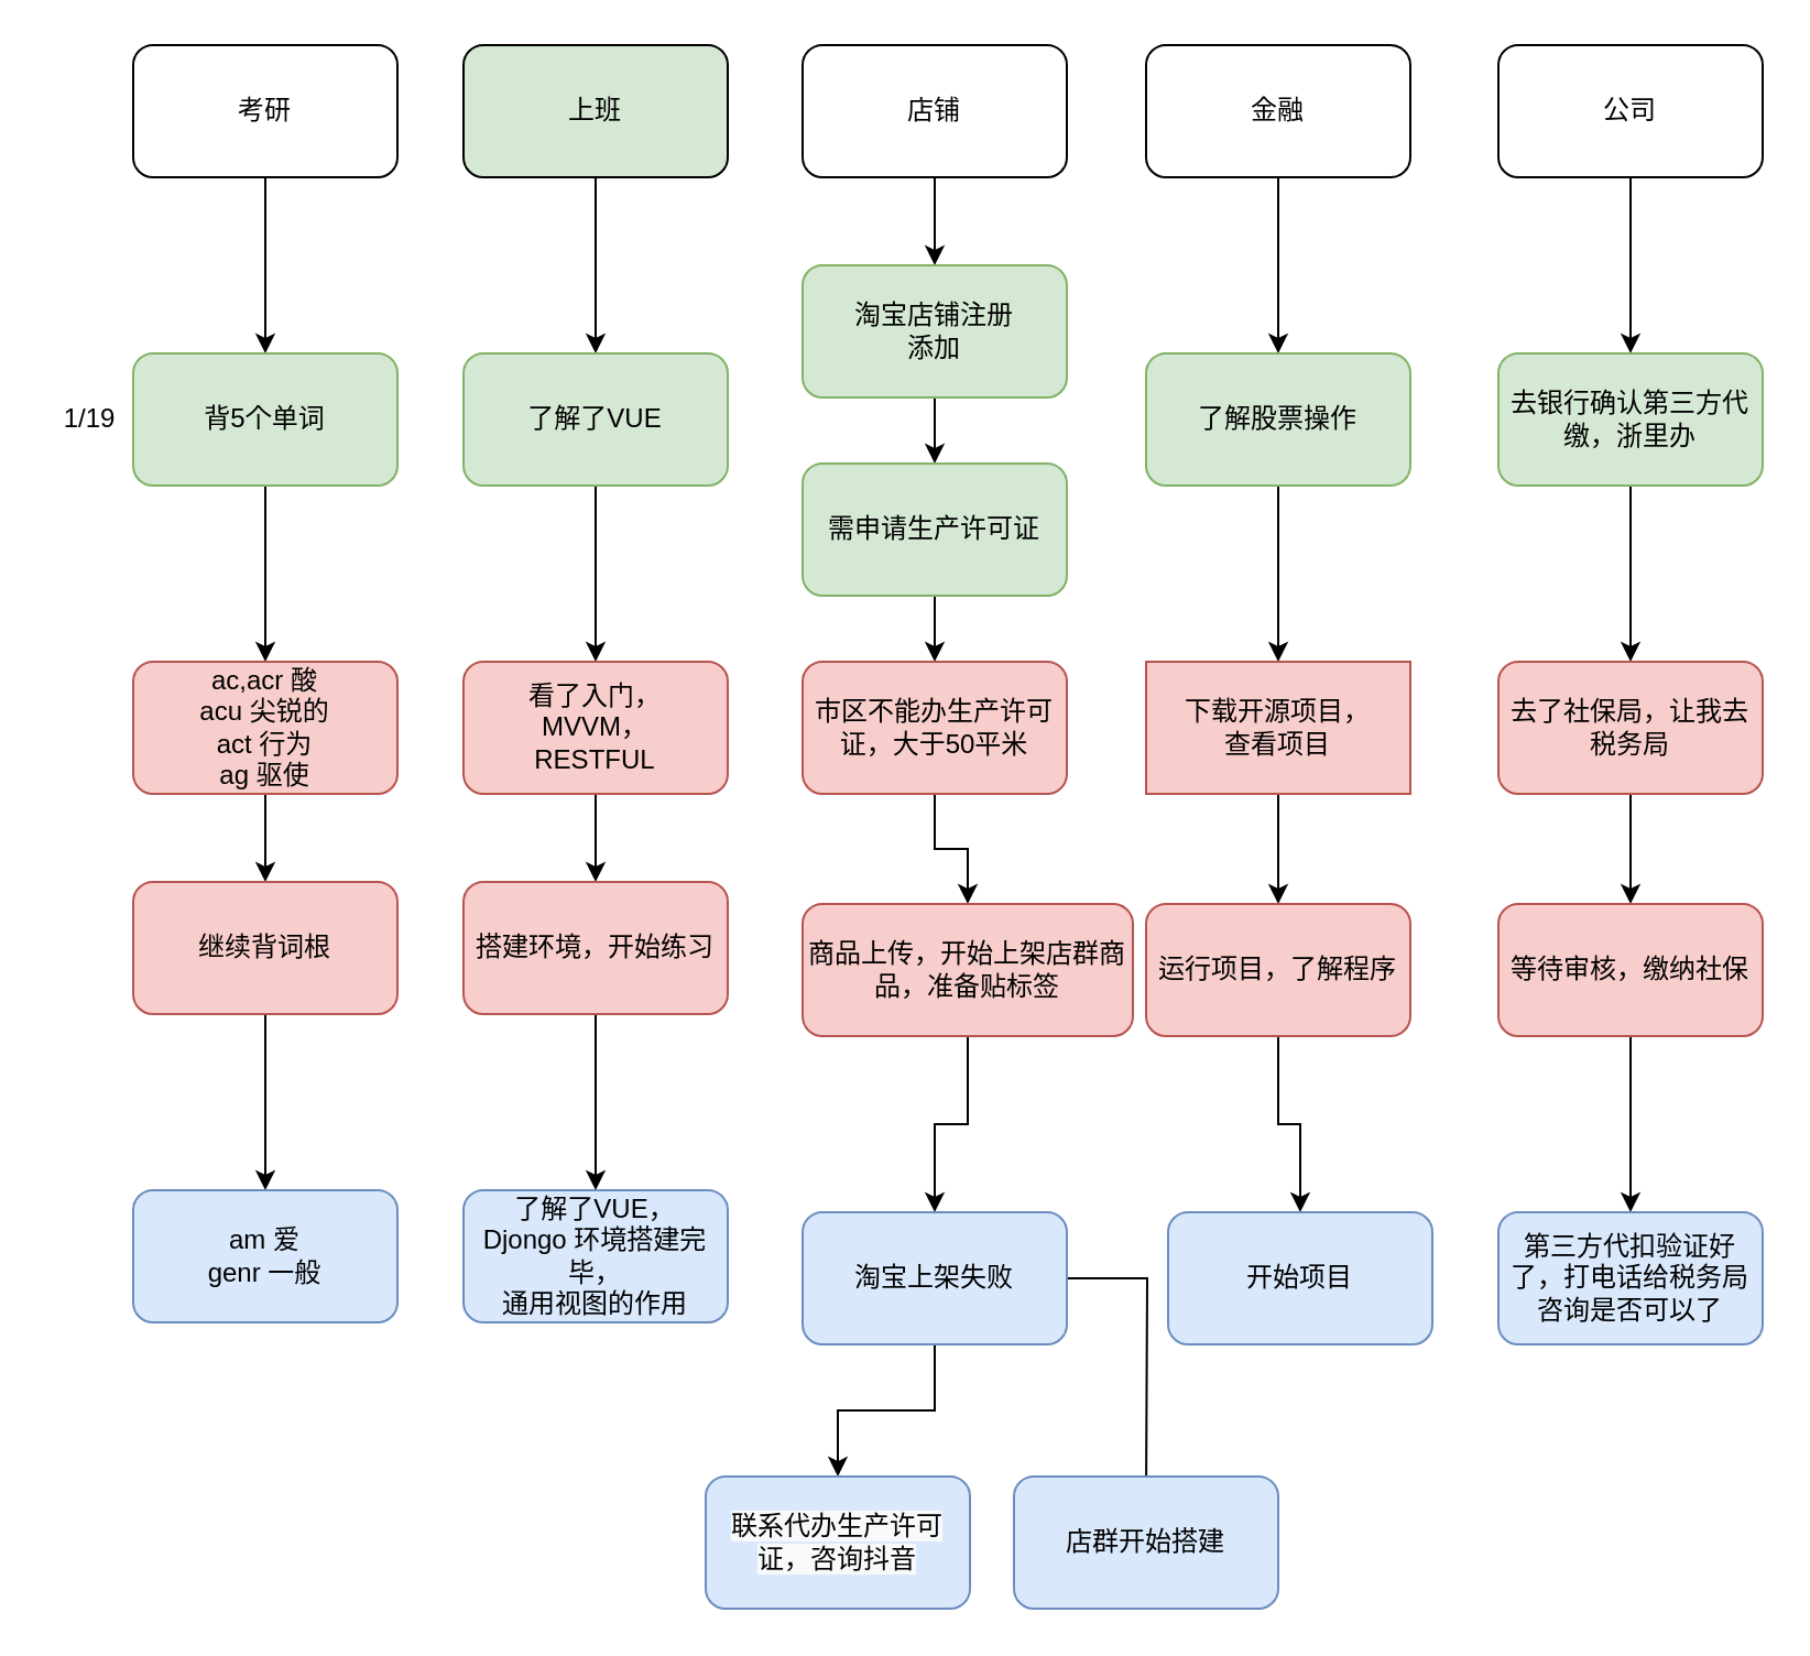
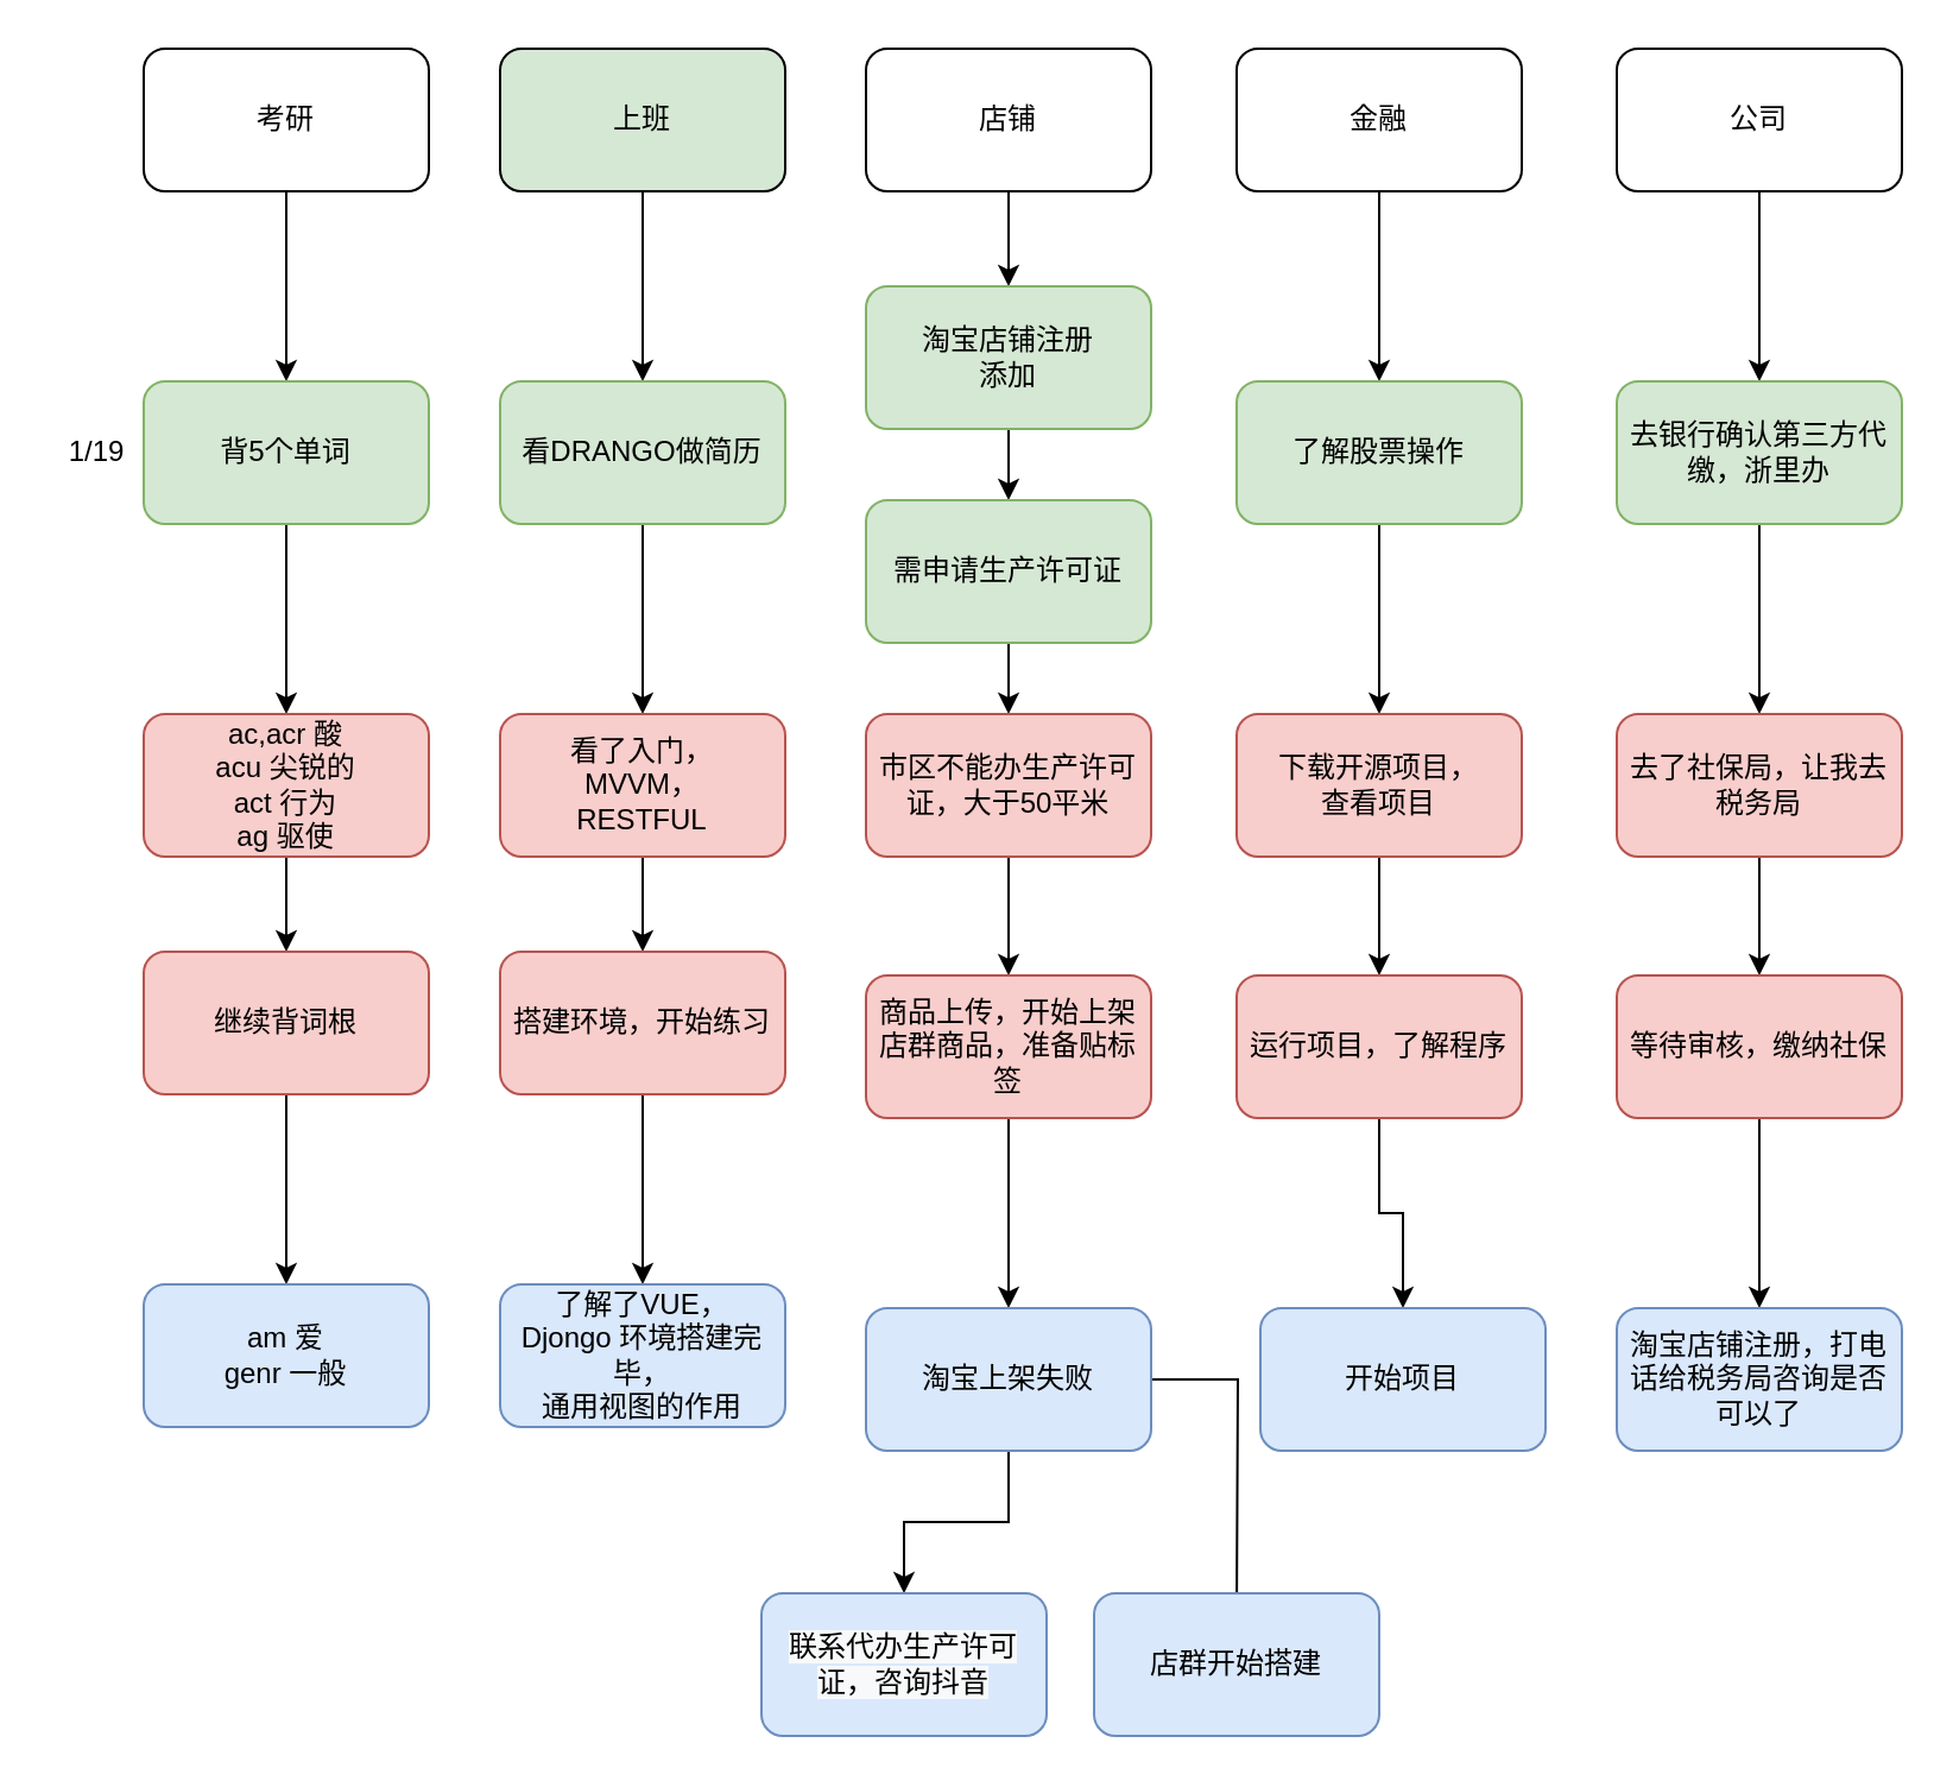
  <mxCell id="0" />
  <mxCell id="1" parent="0" />
  <mxCell id="2" value="" style="edgeStyle=orthogonalEdgeStyle;rounded=0;orthogonalLoop=1;jettySize=auto;html=1;" parent="1" source="3" target="21" edge="1"><mxGeometry relative="1" as="geometry" /></mxCell>
  <mxCell id="3" value="考研" style="rounded=1;whiteSpace=wrap;html=1;" parent="1" vertex="1"><mxGeometry x="60" y="20" width="120" height="60" as="geometry" /></mxCell>
  <mxCell id="4" value="" style="edgeStyle=orthogonalEdgeStyle;rounded=0;orthogonalLoop=1;jettySize=auto;html=1;" parent="1" source="5" target="19" edge="1"><mxGeometry relative="1" as="geometry" /></mxCell>
  <mxCell id="5" value="上班" style="rounded=1;whiteSpace=wrap;html=1;fillColor=#d5e8d4;" parent="1" vertex="1"><mxGeometry x="210" y="20" width="120" height="60" as="geometry" /></mxCell>
  <mxCell id="6" value="" style="edgeStyle=orthogonalEdgeStyle;rounded=0;orthogonalLoop=1;jettySize=auto;html=1;" parent="1" source="7" target="11" edge="1"><mxGeometry relative="1" as="geometry" /></mxCell>
  <mxCell id="7" value="店铺" style="rounded=1;whiteSpace=wrap;html=1;" parent="1" vertex="1"><mxGeometry x="364" y="20" width="120" height="60" as="geometry" /></mxCell>
  <mxCell id="8" value="" style="edgeStyle=orthogonalEdgeStyle;rounded=0;orthogonalLoop=1;jettySize=auto;html=1;" parent="1" source="9" target="23" edge="1"><mxGeometry relative="1" as="geometry" /></mxCell>
  <mxCell id="9" value="金融" style="rounded=1;whiteSpace=wrap;html=1;" parent="1" vertex="1"><mxGeometry x="520" y="20" width="120" height="60" as="geometry" /></mxCell>
  <mxCell id="10" value="" style="edgeStyle=orthogonalEdgeStyle;rounded=0;orthogonalLoop=1;jettySize=auto;html=1;" parent="1" source="11" target="13" edge="1"><mxGeometry relative="1" as="geometry" /></mxCell>
  <mxCell id="11" value="淘宝店铺注册&lt;br&gt;添加" style="whiteSpace=wrap;html=1;rounded=1;fillColor=#d5e8d4;strokeColor=#82b366;" parent="1" vertex="1"><mxGeometry x="364" y="120" width="120" height="60" as="geometry" /></mxCell>
  <mxCell id="12" value="" style="edgeStyle=orthogonalEdgeStyle;rounded=0;orthogonalLoop=1;jettySize=auto;html=1;" parent="1" source="13" target="28" edge="1"><mxGeometry relative="1" as="geometry" /></mxCell>
  <mxCell id="13" value="需申请生产许可证" style="whiteSpace=wrap;html=1;rounded=1;fillColor=#d5e8d4;strokeColor=#82b366;" parent="1" vertex="1"><mxGeometry x="364" y="210" width="120" height="60" as="geometry" /></mxCell>
  <mxCell id="14" value="" style="edgeStyle=orthogonalEdgeStyle;rounded=0;orthogonalLoop=1;jettySize=auto;html=1;" parent="1" source="15" target="17" edge="1"><mxGeometry relative="1" as="geometry" /></mxCell>
  <mxCell id="15" value="公司" style="rounded=1;whiteSpace=wrap;html=1;" parent="1" vertex="1"><mxGeometry x="680" y="20" width="120" height="60" as="geometry" /></mxCell>
  <mxCell id="16" value="" style="edgeStyle=orthogonalEdgeStyle;rounded=0;orthogonalLoop=1;jettySize=auto;html=1;" parent="1" source="17" target="26" edge="1"><mxGeometry relative="1" as="geometry" /></mxCell>
  <mxCell id="17" value="去银行确认第三方代缴，浙里办" style="whiteSpace=wrap;html=1;rounded=1;fillColor=#d5e8d4;strokeColor=#82b366;" parent="1" vertex="1"><mxGeometry x="680" y="160" width="120" height="60" as="geometry" /></mxCell>
  <mxCell id="18" value="" style="edgeStyle=orthogonalEdgeStyle;rounded=0;orthogonalLoop=1;jettySize=auto;html=1;" parent="1" source="19" target="34" edge="1"><mxGeometry relative="1" as="geometry" /></mxCell>
- <mxCell id="19" value="了解了VUE" style="whiteSpace=wrap;html=1;rounded=1;fillColor=#d5e8d4;strokeColor=#82b366;" parent="1" vertex="1"><mxGeometry x="210" y="160" width="120" height="60" as="geometry" /></mxCell>
+ <mxCell id="19" value="看DRANGO做简历" style="whiteSpace=wrap;html=1;rounded=1;fillColor=#d5e8d4;strokeColor=#82b366;" parent="1" vertex="1"><mxGeometry x="210" y="160" width="120" height="60" as="geometry" /></mxCell>
  <mxCell id="20" value="" style="edgeStyle=orthogonalEdgeStyle;rounded=0;orthogonalLoop=1;jettySize=auto;html=1;" parent="1" source="21" target="36" edge="1"><mxGeometry relative="1" as="geometry" /></mxCell>
  <mxCell id="21" value="背5个单词" style="whiteSpace=wrap;html=1;rounded=1;fillColor=#d5e8d4;strokeColor=#82b366;" parent="1" vertex="1"><mxGeometry x="60" y="160" width="120" height="60" as="geometry" /></mxCell>
  <mxCell id="22" value="" style="edgeStyle=orthogonalEdgeStyle;rounded=0;orthogonalLoop=1;jettySize=auto;html=1;" parent="1" source="23" target="38" edge="1"><mxGeometry relative="1" as="geometry" /></mxCell>
  <mxCell id="23" value="了解股票操作" style="whiteSpace=wrap;html=1;rounded=1;fillColor=#d5e8d4;strokeColor=#82b366;" parent="1" vertex="1"><mxGeometry x="520" y="160" width="120" height="60" as="geometry" /></mxCell>
  <mxCell id="24" value="1/19" style="text;html=1;resizable=0;autosize=1;align=center;verticalAlign=middle;points=[];fillColor=none;strokeColor=none;rounded=0;" parent="1" vertex="1"><mxGeometry x="20" y="180" width="40" height="20" as="geometry" /></mxCell>
  <mxCell id="25" value="" style="edgeStyle=orthogonalEdgeStyle;rounded=0;orthogonalLoop=1;jettySize=auto;html=1;" parent="1" source="26" target="32" edge="1"><mxGeometry relative="1" as="geometry" /></mxCell>
  <mxCell id="26" value="去了社保局，让我去税务局" style="whiteSpace=wrap;html=1;fillColor=#f8cecc;strokeColor=#b85450;rounded=1;" parent="1" vertex="1"><mxGeometry x="680" y="300" width="120" height="60" as="geometry" /></mxCell>
  <mxCell id="27" value="" style="edgeStyle=orthogonalEdgeStyle;rounded=0;orthogonalLoop=1;jettySize=auto;html=1;" parent="1" source="28" target="30" edge="1"><mxGeometry relative="1" as="geometry" /></mxCell>
  <mxCell id="28" value="市区不能办生产许可证，大于50平米" style="whiteSpace=wrap;html=1;fillColor=#f8cecc;strokeColor=#b85450;rounded=1;" parent="1" vertex="1"><mxGeometry x="364" y="300" width="120" height="60" as="geometry" /></mxCell>
  <mxCell id="29" value="" style="edgeStyle=orthogonalEdgeStyle;rounded=0;orthogonalLoop=1;jettySize=auto;html=1;" edge="1" parent="1" source="30" target="51"><mxGeometry relative="1" as="geometry" /></mxCell>
- <mxCell id="30" value="商品上传，开始上架店群商品，准备贴标签" style="whiteSpace=wrap;html=1;fillColor=#f8cecc;strokeColor=#b85450;rounded=1;" parent="1" vertex="1"><mxGeometry x="364" y="410" width="150" height="60" as="geometry" /></mxCell>
+ <mxCell id="30" value="商品上传，开始上架店群商品，准备贴标签" style="whiteSpace=wrap;html=1;fillColor=#f8cecc;strokeColor=#b85450;rounded=1;" parent="1" vertex="1"><mxGeometry x="364" y="410" width="120" height="60" as="geometry" /></mxCell>
  <mxCell id="31" value="" style="edgeStyle=orthogonalEdgeStyle;rounded=0;orthogonalLoop=1;jettySize=auto;html=1;" edge="1" parent="1" source="32" target="48"><mxGeometry relative="1" as="geometry" /></mxCell>
  <mxCell id="32" value="等待审核，缴纳社保" style="whiteSpace=wrap;html=1;fillColor=#f8cecc;strokeColor=#b85450;rounded=1;" parent="1" vertex="1"><mxGeometry x="680" y="410" width="120" height="60" as="geometry" /></mxCell>
  <mxCell id="33" value="" style="edgeStyle=orthogonalEdgeStyle;rounded=0;orthogonalLoop=1;jettySize=auto;html=1;" parent="1" source="34" target="42" edge="1"><mxGeometry relative="1" as="geometry" /></mxCell>
  <mxCell id="34" value="看了入门，&lt;br&gt;MVVM，&lt;br&gt;RESTFUL" style="whiteSpace=wrap;html=1;fillColor=#f8cecc;strokeColor=#b85450;rounded=1;" parent="1" vertex="1"><mxGeometry x="210" y="300" width="120" height="60" as="geometry" /></mxCell>
  <mxCell id="35" value="" style="edgeStyle=orthogonalEdgeStyle;rounded=0;orthogonalLoop=1;jettySize=auto;html=1;" parent="1" source="36" target="44" edge="1"><mxGeometry relative="1" as="geometry" /></mxCell>
  <mxCell id="36" value="ac,acr 酸&lt;br&gt;acu 尖锐的&lt;br&gt;act 行为&lt;br&gt;ag 驱使" style="whiteSpace=wrap;html=1;fillColor=#f8cecc;strokeColor=#b85450;rounded=1;" parent="1" vertex="1"><mxGeometry x="60" y="300" width="120" height="60" as="geometry" /></mxCell>
  <mxCell id="37" value="" style="edgeStyle=orthogonalEdgeStyle;rounded=0;orthogonalLoop=1;jettySize=auto;html=1;" parent="1" source="38" target="40" edge="1"><mxGeometry relative="1" as="geometry" /></mxCell>
- <mxCell id="38" value="下载开源项目，&lt;br&gt;查看项目" style="whiteSpace=wrap;html=1;fillColor=#f8cecc;strokeColor=#b85450;rounded=0;" parent="1" vertex="1"><mxGeometry x="520" y="300" width="120" height="60" as="geometry" /></mxCell>
+ <mxCell id="38" value="下载开源项目，&lt;br&gt;查看项目" style="whiteSpace=wrap;html=1;fillColor=#f8cecc;strokeColor=#b85450;rounded=1;" parent="1" vertex="1"><mxGeometry x="520" y="300" width="120" height="60" as="geometry" /></mxCell>
  <mxCell id="39" value="" style="edgeStyle=orthogonalEdgeStyle;rounded=0;orthogonalLoop=1;jettySize=auto;html=1;" edge="1" parent="1" source="40" target="47"><mxGeometry relative="1" as="geometry" /></mxCell>
  <mxCell id="40" value="运行项目，了解程序" style="whiteSpace=wrap;html=1;fillColor=#f8cecc;strokeColor=#b85450;rounded=1;" parent="1" vertex="1"><mxGeometry x="520" y="410" width="120" height="60" as="geometry" /></mxCell>
  <mxCell id="41" value="" style="edgeStyle=orthogonalEdgeStyle;rounded=0;orthogonalLoop=1;jettySize=auto;html=1;" edge="1" parent="1" source="42" target="46"><mxGeometry relative="1" as="geometry" /></mxCell>
  <mxCell id="42" value="搭建环境，开始练习" style="whiteSpace=wrap;html=1;fillColor=#f8cecc;strokeColor=#b85450;rounded=1;" parent="1" vertex="1"><mxGeometry x="210" y="400" width="120" height="60" as="geometry" /></mxCell>
  <mxCell id="43" value="" style="edgeStyle=orthogonalEdgeStyle;rounded=0;orthogonalLoop=1;jettySize=auto;html=1;" edge="1" parent="1" source="44" target="45"><mxGeometry relative="1" as="geometry" /></mxCell>
  <mxCell id="44" value="继续背词根" style="whiteSpace=wrap;html=1;fillColor=#f8cecc;strokeColor=#b85450;rounded=1;" parent="1" vertex="1"><mxGeometry x="60" y="400" width="120" height="60" as="geometry" /></mxCell>
  <mxCell id="45" value="am 爱&lt;br&gt;genr 一般" style="whiteSpace=wrap;html=1;fillColor=#dae8fc;strokeColor=#6c8ebf;rounded=1;" vertex="1" parent="1"><mxGeometry x="60" y="540" width="120" height="60" as="geometry" /></mxCell>
  <mxCell id="46" value="了解了VUE，&lt;br&gt;Djongo 环境搭建完毕，&lt;br&gt;通用视图的作用" style="whiteSpace=wrap;html=1;fillColor=#dae8fc;strokeColor=#6c8ebf;rounded=1;" vertex="1" parent="1"><mxGeometry x="210" y="540" width="120" height="60" as="geometry" /></mxCell>
  <mxCell id="47" value="开始项目" style="whiteSpace=wrap;html=1;fillColor=#dae8fc;strokeColor=#6c8ebf;rounded=1;" vertex="1" parent="1"><mxGeometry x="530" y="550" width="120" height="60" as="geometry" /></mxCell>
- <mxCell id="48" value="第三方代扣验证好了，打电话给税务局咨询是否可以了" style="whiteSpace=wrap;html=1;fillColor=#dae8fc;strokeColor=#6c8ebf;rounded=1;" vertex="1" parent="1"><mxGeometry x="680" y="550" width="120" height="60" as="geometry" /></mxCell>
+ <mxCell id="48" value="淘宝店铺注册，打电话给税务局咨询是否可以了" style="whiteSpace=wrap;html=1;fillColor=#dae8fc;strokeColor=#6c8ebf;rounded=1;" vertex="1" parent="1"><mxGeometry x="680" y="550" width="120" height="60" as="geometry" /></mxCell>
  <mxCell id="49" value="" style="edgeStyle=orthogonalEdgeStyle;rounded=0;orthogonalLoop=1;jettySize=auto;html=1;" edge="1" parent="1" source="51" target="52"><mxGeometry relative="1" as="geometry" /></mxCell>
  <mxCell id="50" style="edgeStyle=orthogonalEdgeStyle;rounded=0;orthogonalLoop=1;jettySize=auto;html=1;" edge="1" parent="1" source="51"><mxGeometry relative="1" as="geometry"><mxPoint x="520" y="680" as="targetPoint" /></mxGeometry></mxCell>
  <mxCell id="51" value="淘宝上架失败" style="whiteSpace=wrap;html=1;fillColor=#dae8fc;strokeColor=#6c8ebf;rounded=1;" vertex="1" parent="1"><mxGeometry x="364" y="550" width="120" height="60" as="geometry" /></mxCell>
  <mxCell id="52" value="&lt;span style=&quot;color: rgb(0 , 0 , 0) ; font-family: &amp;#34;helvetica&amp;#34; ; font-size: 12px ; font-style: normal ; font-weight: 400 ; letter-spacing: normal ; text-align: center ; text-indent: 0px ; text-transform: none ; word-spacing: 0px ; background-color: rgb(248 , 249 , 250) ; display: inline ; float: none&quot;&gt;联系代办生产许可证，咨询抖音&lt;/span&gt;" style="whiteSpace=wrap;html=1;fillColor=#dae8fc;strokeColor=#6c8ebf;rounded=1;" vertex="1" parent="1"><mxGeometry x="320" y="670" width="120" height="60" as="geometry" /></mxCell>
  <mxCell id="53" value="店群开始搭建" style="whiteSpace=wrap;html=1;fillColor=#dae8fc;strokeColor=#6c8ebf;rounded=1;" vertex="1" parent="1"><mxGeometry x="460" y="670" width="120" height="60" as="geometry" /></mxCell>
